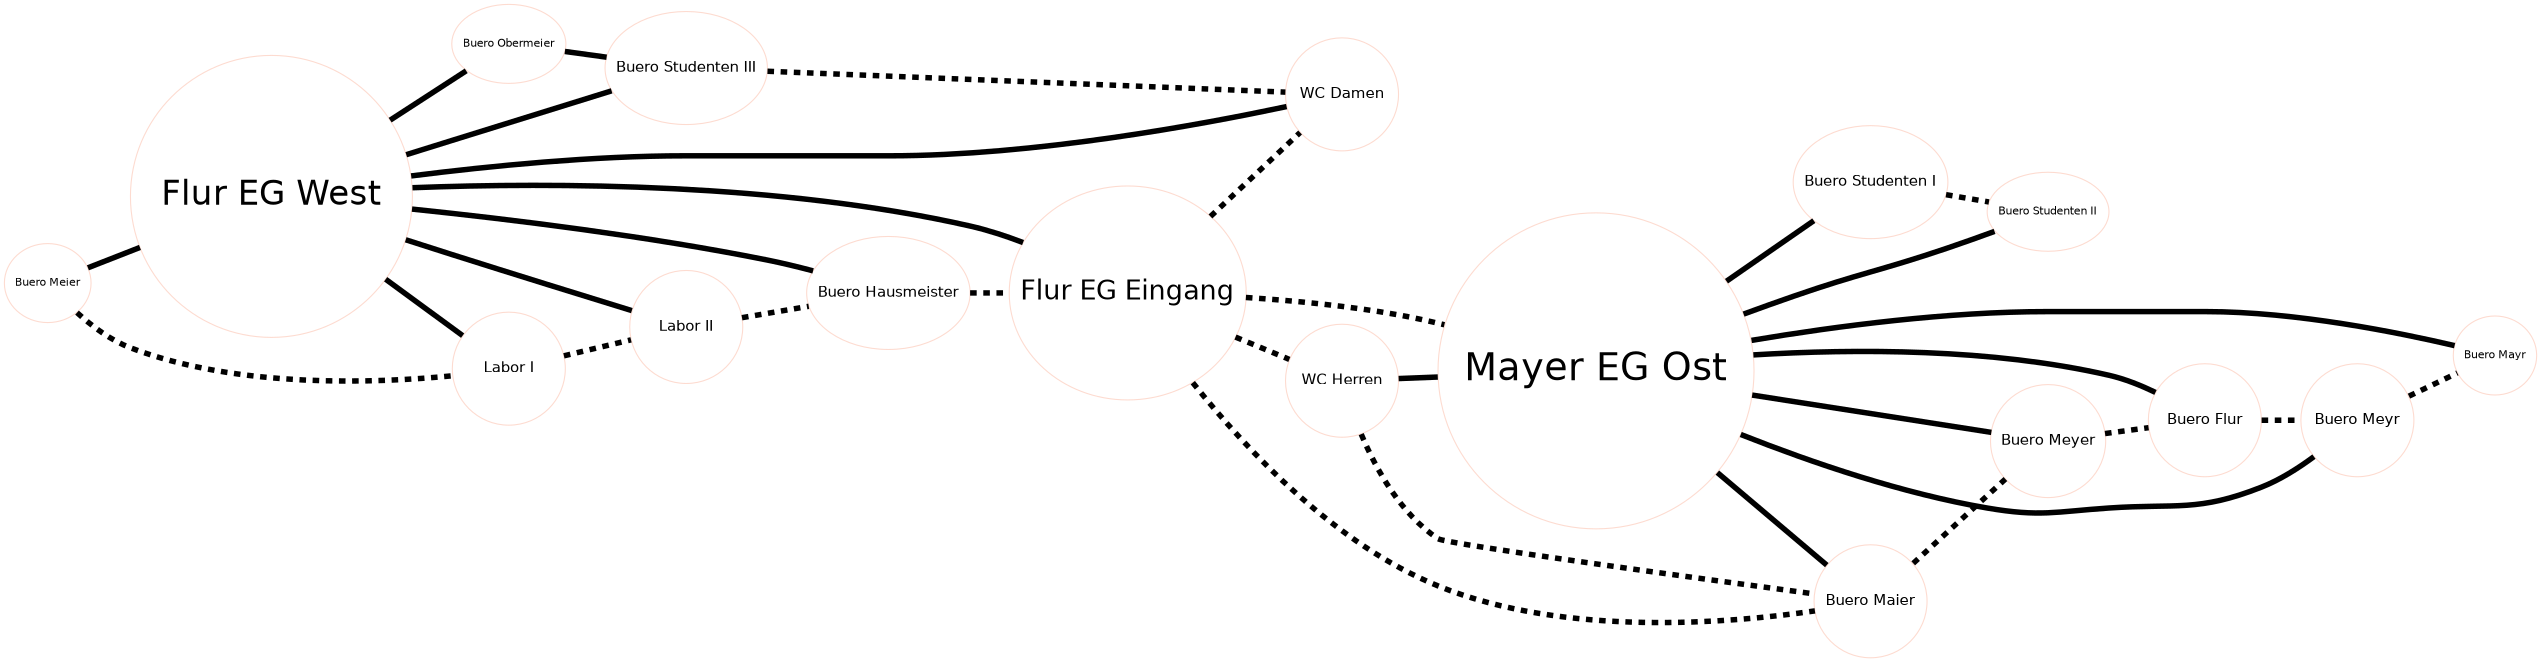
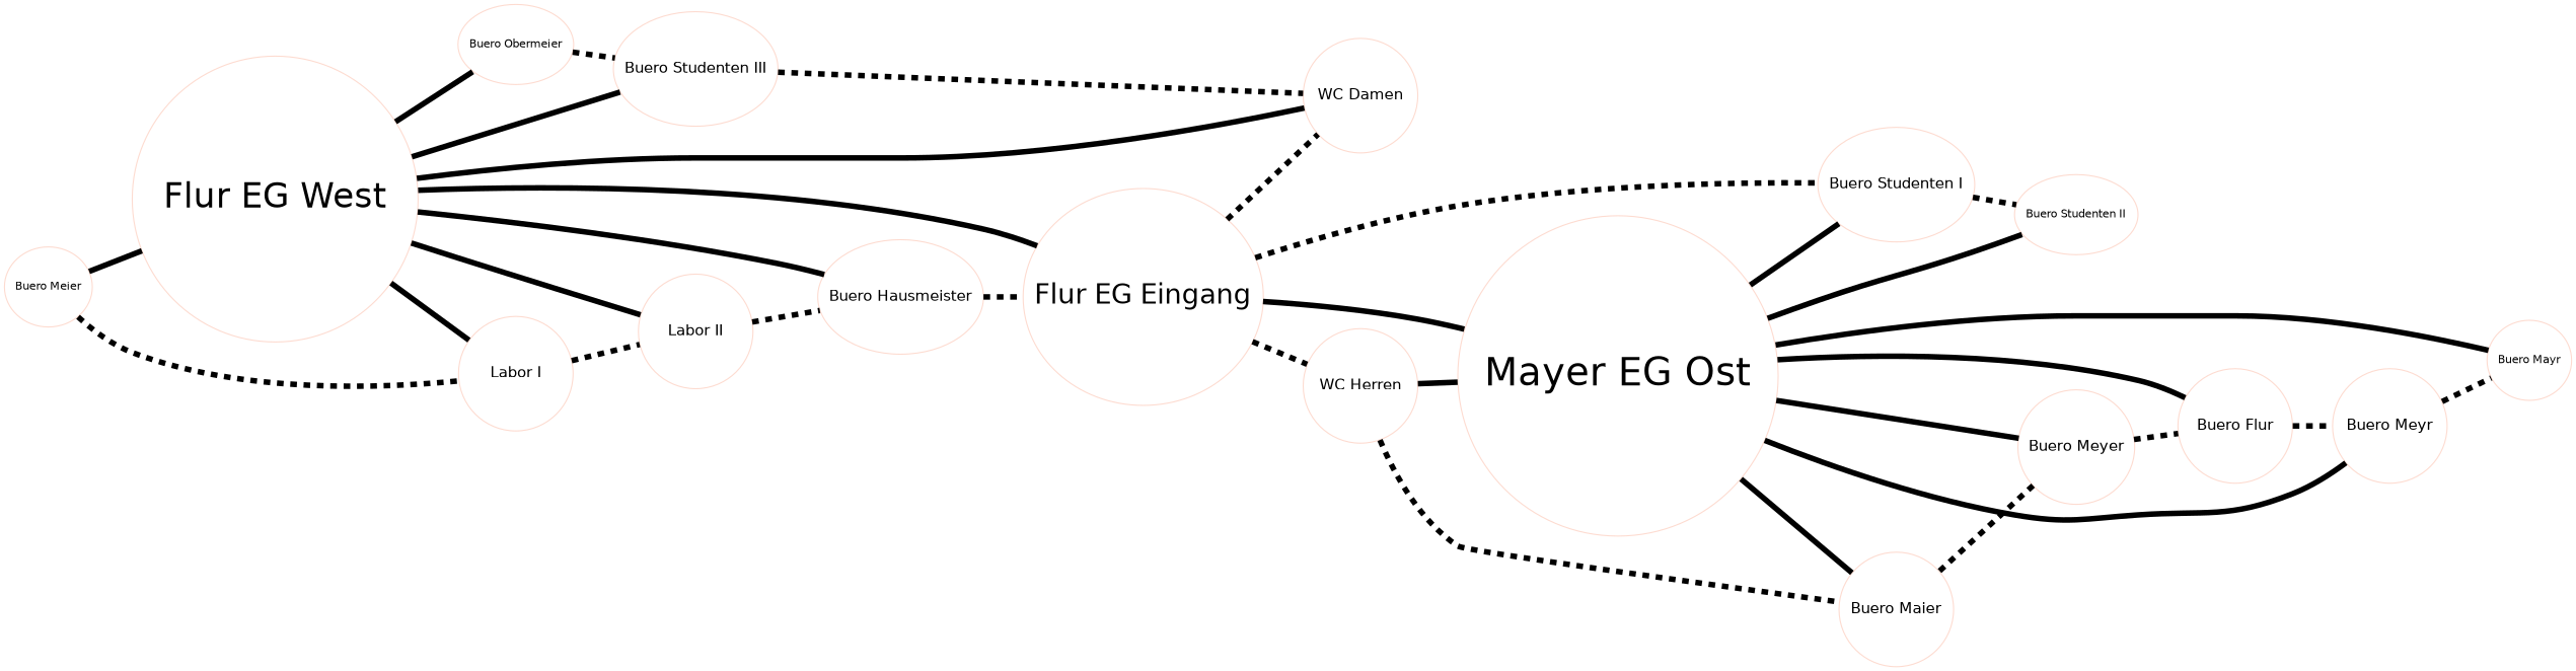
  strict graph {
    rankdir=LR
    node [color="#fddbd0" fontname=Helvetica fontsize=13.57142857142857]
    edge [penwidth=5 style=solid]
    n1 [fontsize=9.999999999999996 height=1.0000000000000004 label="Buero Meier" width=1.0000000000000004]
    n2 [fontsize=31.428571428571427 height=3.5714285714285716 label="Flur EG West" width=3.5714285714285716]
    n3 [height=1.4285714285714288 label="Labor I" width=1.4285714285714288]
    n4 [height=1.4285714285714288 label="Labor II" width=1.4285714285714288]
    n5 [height=1.4285714285714288 label="Buero Hausmeister" width=1.4285714285714288]
    n6 [fontsize=24.285714285714285 height=2.7142857142857144 label="Flur EG Eingang" width=2.7142857142857144]
    n7 [fontsize=9.999999999999996 height=1.0000000000000004 label="Buero Obermeier" width=1.0000000000000004]
    n8 [height=1.4285714285714288 label="Buero Studenten III" width=1.4285714285714288]
    n9 [height=1.4285714285714288 label="WC Damen" width=1.4285714285714288]
    n10 [height=1.4285714285714288 label="WC Herren" width=1.4285714285714288]
    n11 [fontsize=35.0 height=4.0 label="Mayer EG Ost" width=4.0]
    n12 [height=1.4285714285714288 label="Buero Studenten I" width=1.4285714285714288]
    n13 [height=1.4285714285714288 label="Buero Maier" width=1.4285714285714288]
    n14 [height=1.4285714285714288 label="Buero Meyer" width=1.4285714285714288]
    n15 [fontsize=9.999999999999996 height=1.0000000000000004 label="Buero Studenten II" width=1.0000000000000004]
    n16 [height=1.4285714285714288 label="Buero Flur" width=1.4285714285714288]
    n17 [height=1.4285714285714288 label="Buero Meyr" width=1.4285714285714288]
    n18 [fontsize=9.999999999999996 height=1.0000000000000004 label="Buero Mayr" width=1.0000000000000004]
    n1 -- n2
    n1 -- n3 [style=dashed]
    n2 -- n3
    n2 -- n4
    n2 -- n5
    n2 -- n6
    n2 -- n7
    n2 -- n8
    n2 -- n9
    n3 -- n4 [style=dashed]
    n4 -- n5 [style=dashed]
    n5 -- n6 [style=dashed]
    n6 -- n9 [style=dashed]
    n6 -- n10 [style=dashed]
-   n6 -- n11 [style=dashed]
-   n6 -- n13 [style=dashed]
-   n7 -- n8
+   n6 -- n11
+   n6 -- n12 [style=dashed]
+   n7 -- n8 [style=dashed]
    n8 -- n9 [style=dashed]
    n10 -- n11
    n10 -- n13 [style=dashed]
    n11 -- n12
    n11 -- n13
    n11 -- n14
    n11 -- n15
    n11 -- n16
    n11 -- n17
    n11 -- n18
    n12 -- n15 [style=dashed]
    n13 -- n14 [style=dashed]
    n14 -- n16 [style=dashed]
    n16 -- n17 [style=dashed]
    n17 -- n18 [style=dashed]
  }
